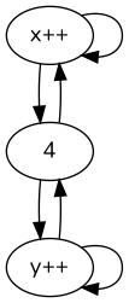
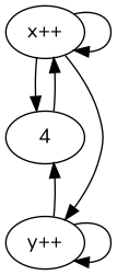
  digraph {
    fontname=Nunito
    node [fontname=Nunito]
    edge [fontname=Nunito]
    n1 [label="x++"]
    n2 [label=4]
    n3 [label="y++"]
    n1 -> n1 [guards="[x<4,y>3],[x<=6,y>5],[y=10]" updates="x += 1"]
    n1 -> n2
    n2 -> n1
-   n2 -> n3
+   n1 -> n3
    n3 -> n2
    n3 -> n3 [guards="[x<4,y<=6],[x>=4]" updates="y += 1"]
  }
